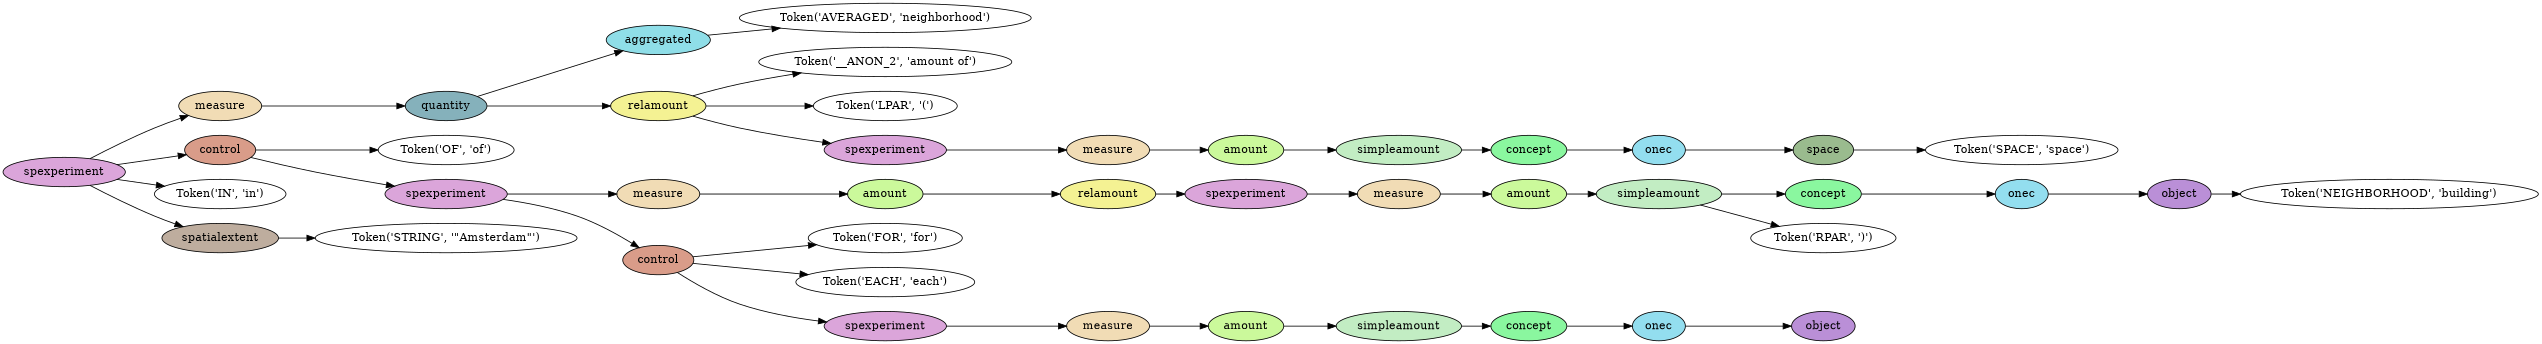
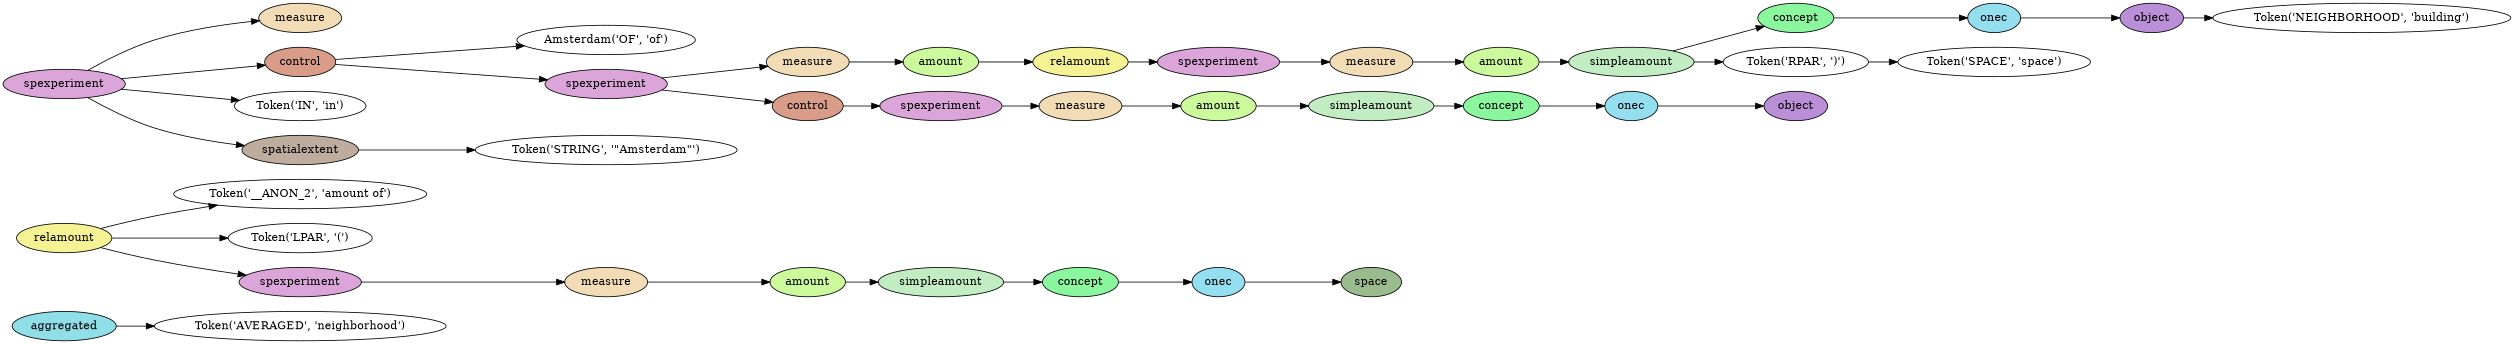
  digraph {
    rankdir=LR
    node [style=filled]
    n1 [label="Token('AVERAGED', 'neighborhood')" style=""]
    n2 [fillcolor="#8fdee8" label=aggregated]
    n3 [label="Token('__ANON_2', 'amount of')" style=""]
    n4 [label="Token('LPAR', '(')" style=""]
    n5 [label="Token('SPACE', 'space')" style=""]
    n6 [fillcolor="#9abb8e" label=space]
    n7 [fillcolor="#93deef" label=onec]
    n8 [fillcolor="#8af79f" label=concept]
    n9 [fillcolor="#c2edc3" label=simpleamount]
    n10 [fillcolor="#cbf99b" label=amount]
    n11 [fillcolor="#f1dcb5" label=measure]
    n12 [fillcolor="#dba5da" label=spexperiment]
    n13 [fillcolor="#f4f293" label=relamount]
-   n14 [fillcolor="#85b1bb" label=quantity]
    n15 [fillcolor="#f1dcb5" label=measure]
-   n16 [label="Token('OF', 'of')" style=""]
+   n16 [label="Amsterdam('OF', 'of')" style=""]
    n17 [label="Token('NEIGHBORHOOD', 'building')" style=""]
    n18 [fillcolor="#ba8fd7" label=object]
    n19 [fillcolor="#93deef" label=onec]
    n20 [fillcolor="#8af79f" label=concept]
    n21 [label="Token('RPAR', ')')" style=""]
    n22 [fillcolor="#c2edc3" label=simpleamount]
    n23 [fillcolor="#cbf99b" label=amount]
    n24 [fillcolor="#f1dcb5" label=measure]
    n25 [fillcolor="#dba5da" label=spexperiment]
    n26 [fillcolor="#f4f293" label=relamount]
    n27 [fillcolor="#cbf99b" label=amount]
    n28 [fillcolor="#f1dcb5" label=measure]
-   n29 [label="Token('FOR', 'for')" style=""]
-   n30 [label="Token('EACH', 'each')" style=""]
    n31 [fillcolor="#ba8fd7" label=object]
    n32 [fillcolor="#93deef" label=onec]
    n33 [fillcolor="#8af79f" label=concept]
    n34 [fillcolor="#c2edc3" label=simpleamount]
    n35 [fillcolor="#cbf99b" label=amount]
    n36 [fillcolor="#f1dcb5" label=measure]
    n37 [fillcolor="#dba5da" label=spexperiment]
    n38 [fillcolor="#d99c89" label=control]
    n39 [fillcolor="#dba5da" label=spexperiment]
    n40 [fillcolor="#d99c89" label=control]
    n41 [label="Token('IN', 'in')" style=""]
    n42 [label="Token('STRING', '\"Amsterdam\"')" style=""]
    n43 [fillcolor="#bead9e" label=spatialextent]
    n44 [fillcolor="#dba5da" label=spexperiment]
    n2 -> n1
-   n6 -> n5
+   n21 -> n5
    n7 -> n6
    n8 -> n7
    n9 -> n8
    n10 -> n9
    n11 -> n10
    n12 -> n11
    n13 -> n3
    n13 -> n4
    n13 -> n12
-   n14 -> n2
-   n14 -> n13
-   n15 -> n14
    n18 -> n17
    n19 -> n18
    n20 -> n19
    n22 -> n20
    n22 -> n21
    n23 -> n22
    n24 -> n23
    n25 -> n24
    n26 -> n25
    n27 -> n26
    n28 -> n27
    n32 -> n31
    n33 -> n32
    n34 -> n33
    n35 -> n34
    n36 -> n35
    n37 -> n36
-   n38 -> n29
-   n38 -> n30
    n38 -> n37
    n39 -> n28
    n39 -> n38
    n40 -> n16
    n40 -> n39
    n43 -> n42
    n44 -> n15
    n44 -> n40
    n44 -> n41
    n44 -> n43
  }
